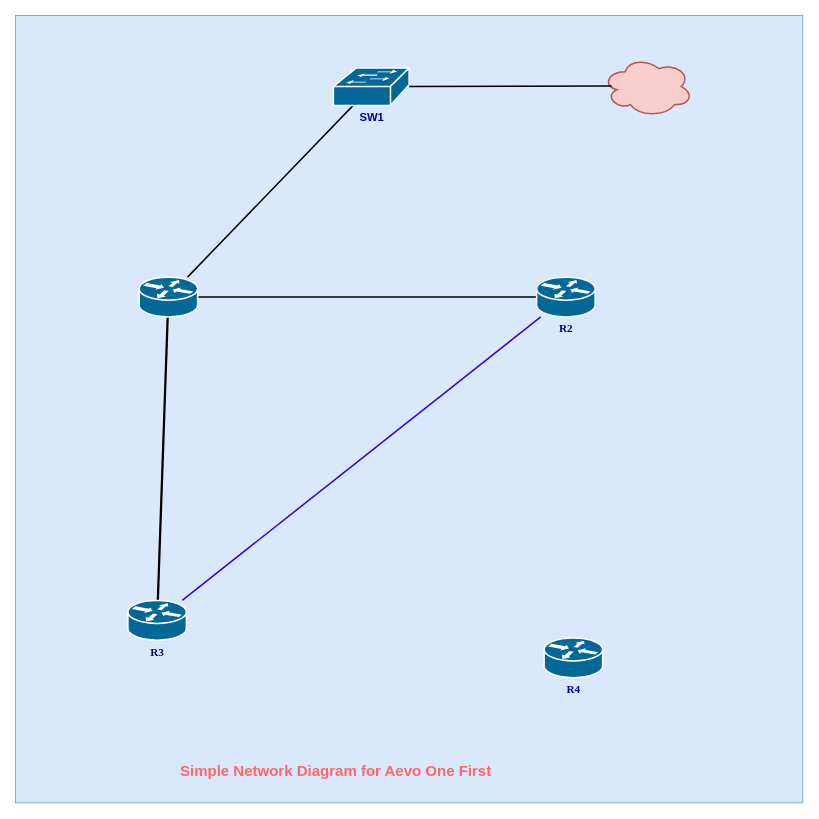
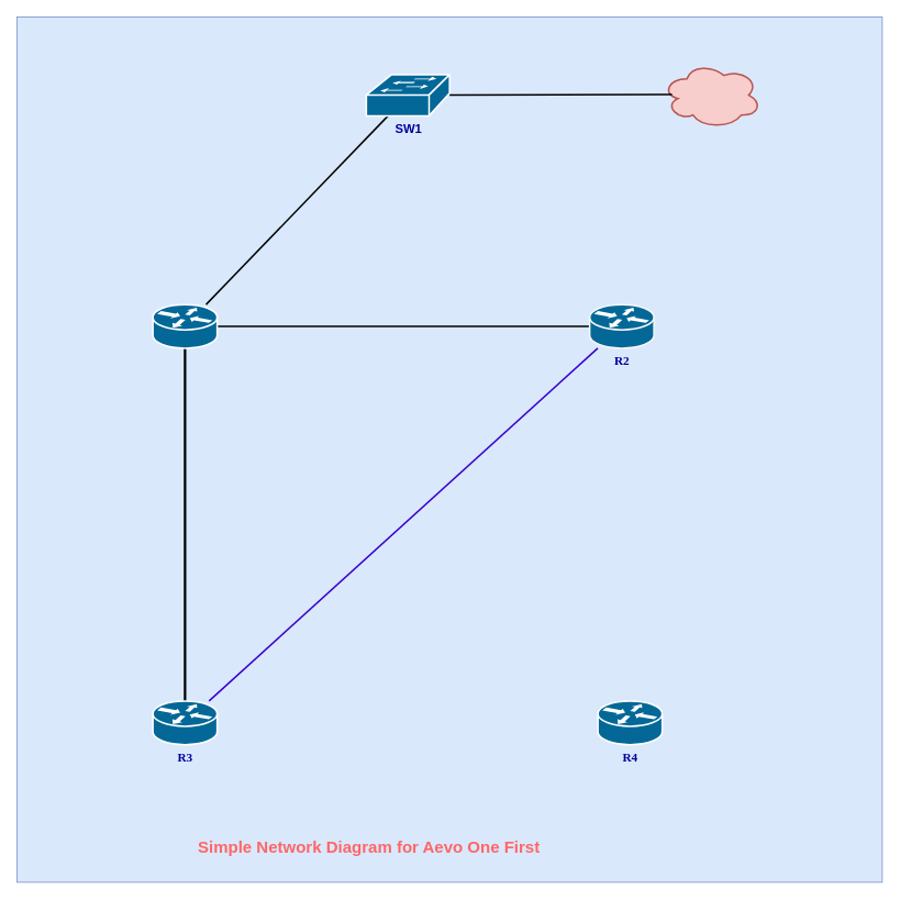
  <mxCell id="0" />
  <mxCell id="1" parent="0" />
  <mxCell id="2" value="" style="whiteSpace=wrap;html=1;aspect=fixed;fillColor=#dae8fc;strokeColor=#6c8ebf;" vertex="1" parent="1"><mxGeometry x="20" y="20" width="1050" height="1050" as="geometry" /></mxCell>
  <mxCell id="3" value="" style="ellipse;shape=cloud;whiteSpace=wrap;html=1;verticalAlign=top;fillColor=#f8cecc;strokeColor=#b85450;sketch=0;dashed=0;strokeWidth=2;" parent="1" vertex="1"><mxGeometry x="803" y="75" width="120" height="80" as="geometry" /></mxCell>
  <mxCell id="4" style="edgeStyle=none;html=1;labelBackgroundColor=none;startFill=0;endArrow=none;endFill=0;strokeWidth=2;fontFamily=Verdana;fontSize=15;exitX=0;exitY=0.5;exitDx=0;exitDy=0;exitPerimeter=0;fontStyle=1;fontColor=#000099;" parent="1" source="8" target="7" edge="1"><mxGeometry relative="1" as="geometry"><mxPoint x="1015" y="485.092" as="sourcePoint" /></mxGeometry></mxCell>
  <mxCell id="5" style="edgeStyle=none;html=1;labelBackgroundColor=none;startFill=0;endArrow=none;endFill=0;strokeWidth=2;fontFamily=Verdana;fontSize=15;fontStyle=1;fontColor=#000099;" parent="1" source="7" target="12" edge="1"><mxGeometry relative="1" as="geometry"><mxPoint x="435" y="140" as="targetPoint" /></mxGeometry></mxCell>
  <mxCell id="6" value="" style="rounded=0;orthogonalLoop=1;jettySize=auto;html=1;endArrow=none;endFill=0;strokeWidth=3;fontSize=15;fontStyle=1;fontColor=#000099;" parent="1" source="7" target="10" edge="1"><mxGeometry relative="1" as="geometry" /></mxCell>
  <mxCell id="7" value="" style="shape=mxgraph.cisco.routers.router;html=1;dashed=0;fillColor=#036897;strokeColor=#ffffff;strokeWidth=2;verticalLabelPosition=bottom;verticalAlign=top;rounded=0;shadow=0;comic=0;fontFamily=Verdana;fontSize=15;fontStyle=1;fontColor=#000099;" parent="1" vertex="1"><mxGeometry x="185" y="369" width="78" height="53" as="geometry" /></mxCell>
  <mxCell id="8" value="R2" style="shape=mxgraph.cisco.routers.router;html=1;dashed=0;fillColor=#036897;strokeColor=#F7F7F7;strokeWidth=2;verticalLabelPosition=bottom;verticalAlign=top;rounded=0;shadow=0;comic=0;fontFamily=Verdana;fontSize=15;fontStyle=1;fontColor=#000099;" parent="1" vertex="1"><mxGeometry x="715" y="369" width="78" height="53" as="geometry" /></mxCell>
  <mxCell id="9" value="" style="rounded=0;orthogonalLoop=1;jettySize=auto;html=1;endArrow=none;endFill=0;strokeWidth=2;fillColor=#6a00ff;strokeColor=#3700CC;fontSize=15;fontStyle=1;fontColor=#000099;" parent="1" source="10" target="8" edge="1"><mxGeometry relative="1" as="geometry" /></mxCell>
- <mxCell id="10" value="R3" style="shape=mxgraph.cisco.routers.router;html=1;dashed=0;fillColor=#036897;strokeColor=#ffffff;strokeWidth=2;verticalLabelPosition=bottom;verticalAlign=top;rounded=0;shadow=0;comic=0;fontFamily=Verdana;fontSize=15;fontStyle=1;fontColor=#000099;" parent="1" vertex="1"><mxGeometry x="170" y="800" width="78" height="53" as="geometry" /></mxCell>
+ <mxCell id="10" value="R3" style="shape=mxgraph.cisco.routers.router;html=1;dashed=0;fillColor=#036897;strokeColor=#ffffff;strokeWidth=2;verticalLabelPosition=bottom;verticalAlign=top;rounded=0;shadow=0;comic=0;fontFamily=Verdana;fontSize=15;fontStyle=1;fontColor=#000099;" parent="1" vertex="1"><mxGeometry x="185" y="850" width="78" height="53" as="geometry" /></mxCell>
  <mxCell id="11" value="R4" style="shape=mxgraph.cisco.routers.router;html=1;dashed=0;fillColor=#036897;strokeColor=#ffffff;strokeWidth=2;verticalLabelPosition=bottom;verticalAlign=top;rounded=0;shadow=0;comic=0;fontFamily=Verdana;fontSize=15;fontStyle=1;fontColor=#000099;" parent="1" vertex="1"><mxGeometry x="725" y="850" width="78" height="53" as="geometry" /></mxCell>
  <mxCell id="12" value="SW1" style="shape=mxgraph.cisco.switches.workgroup_switch;sketch=0;html=1;pointerEvents=1;dashed=0;fillColor=#036897;strokeColor=#ffffff;strokeWidth=2;verticalLabelPosition=bottom;verticalAlign=top;align=center;outlineConnect=0;fontFamily=Helvetica;fontSize=15;fontColor=#000099;fontStyle=1" parent="1" vertex="1"><mxGeometry x="444" y="90" width="101" height="50" as="geometry" /></mxCell>
  <mxCell id="13" value="" style="edgeStyle=none;rounded=0;orthogonalLoop=1;jettySize=auto;html=1;endArrow=none;endFill=0;strokeWidth=2;entryX=0.1;entryY=0.488;entryDx=0;entryDy=0;entryPerimeter=0;fontSize=15;fontStyle=1;fontColor=#000099;" parent="1" source="12" target="3" edge="1"><mxGeometry relative="1" as="geometry" /></mxCell>
  <mxCell id="14" value="Simple Network Diagram for Aevo One First" style="text;strokeColor=none;fillColor=none;align=left;verticalAlign=middle;spacingLeft=4;spacingRight=4;overflow=hidden;points=[[0,0.5],[1,0.5]];portConstraint=eastwest;rotatable=0;fontStyle=1;fontSize=20;fontFamily=Helvetica;fontColor=#FF6666;" parent="1" vertex="1"><mxGeometry x="234" y="1010" width="481" height="30" as="geometry" /></mxCell>
